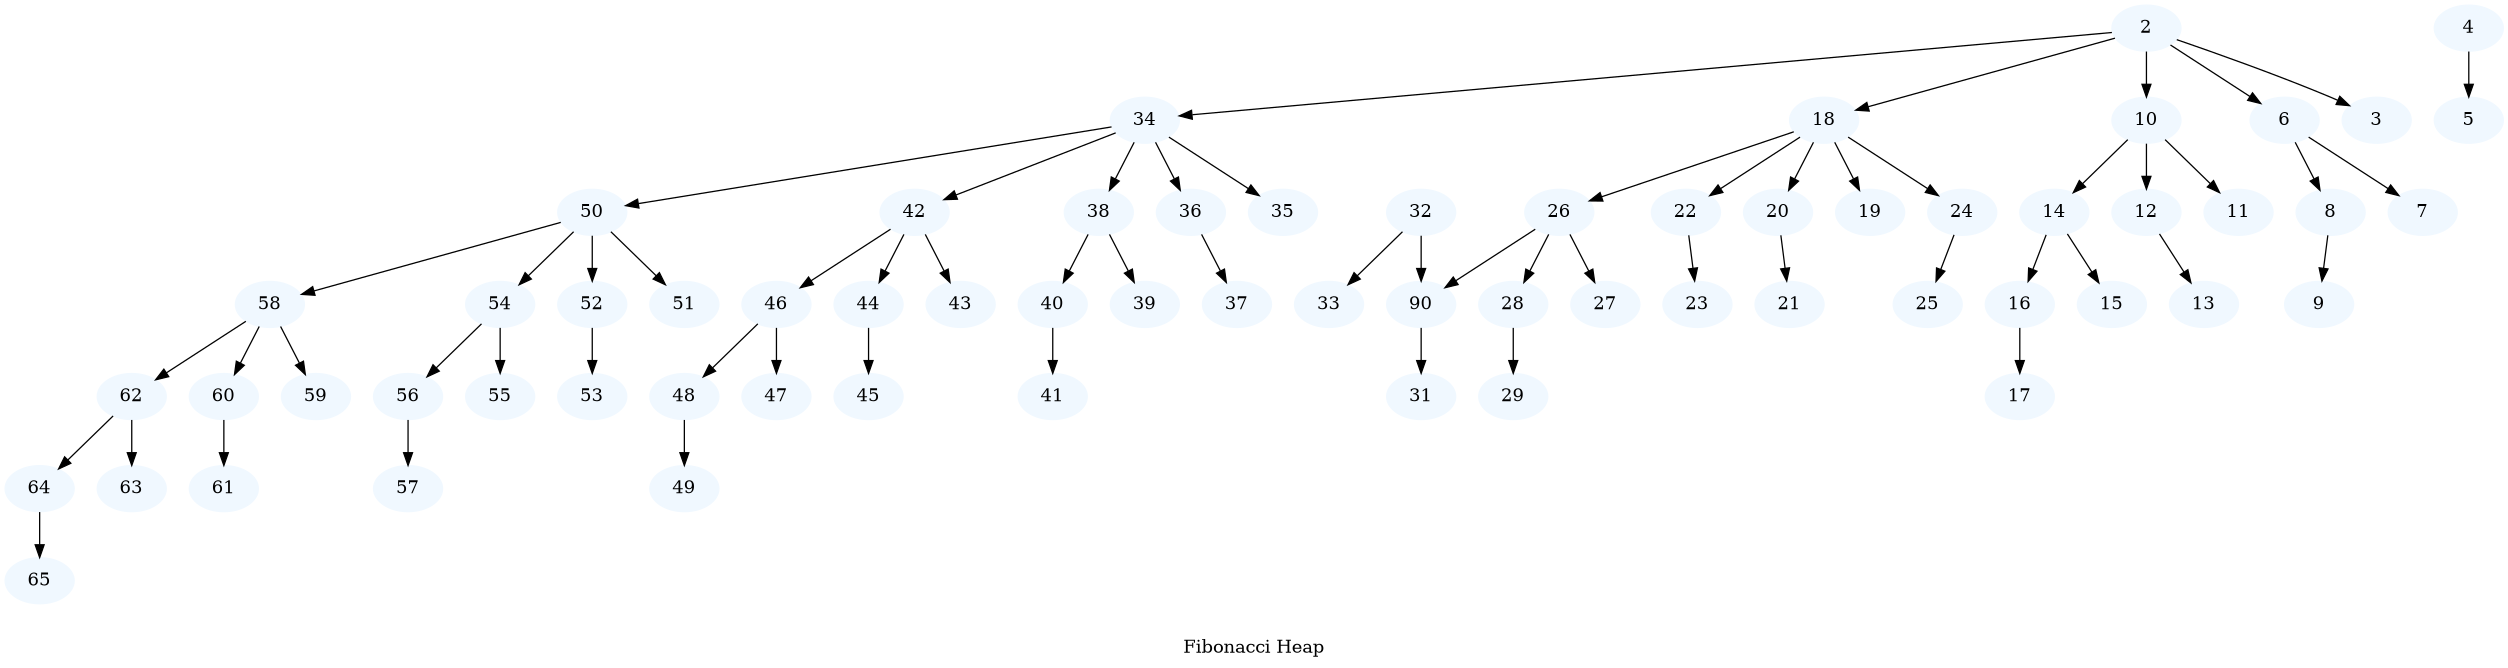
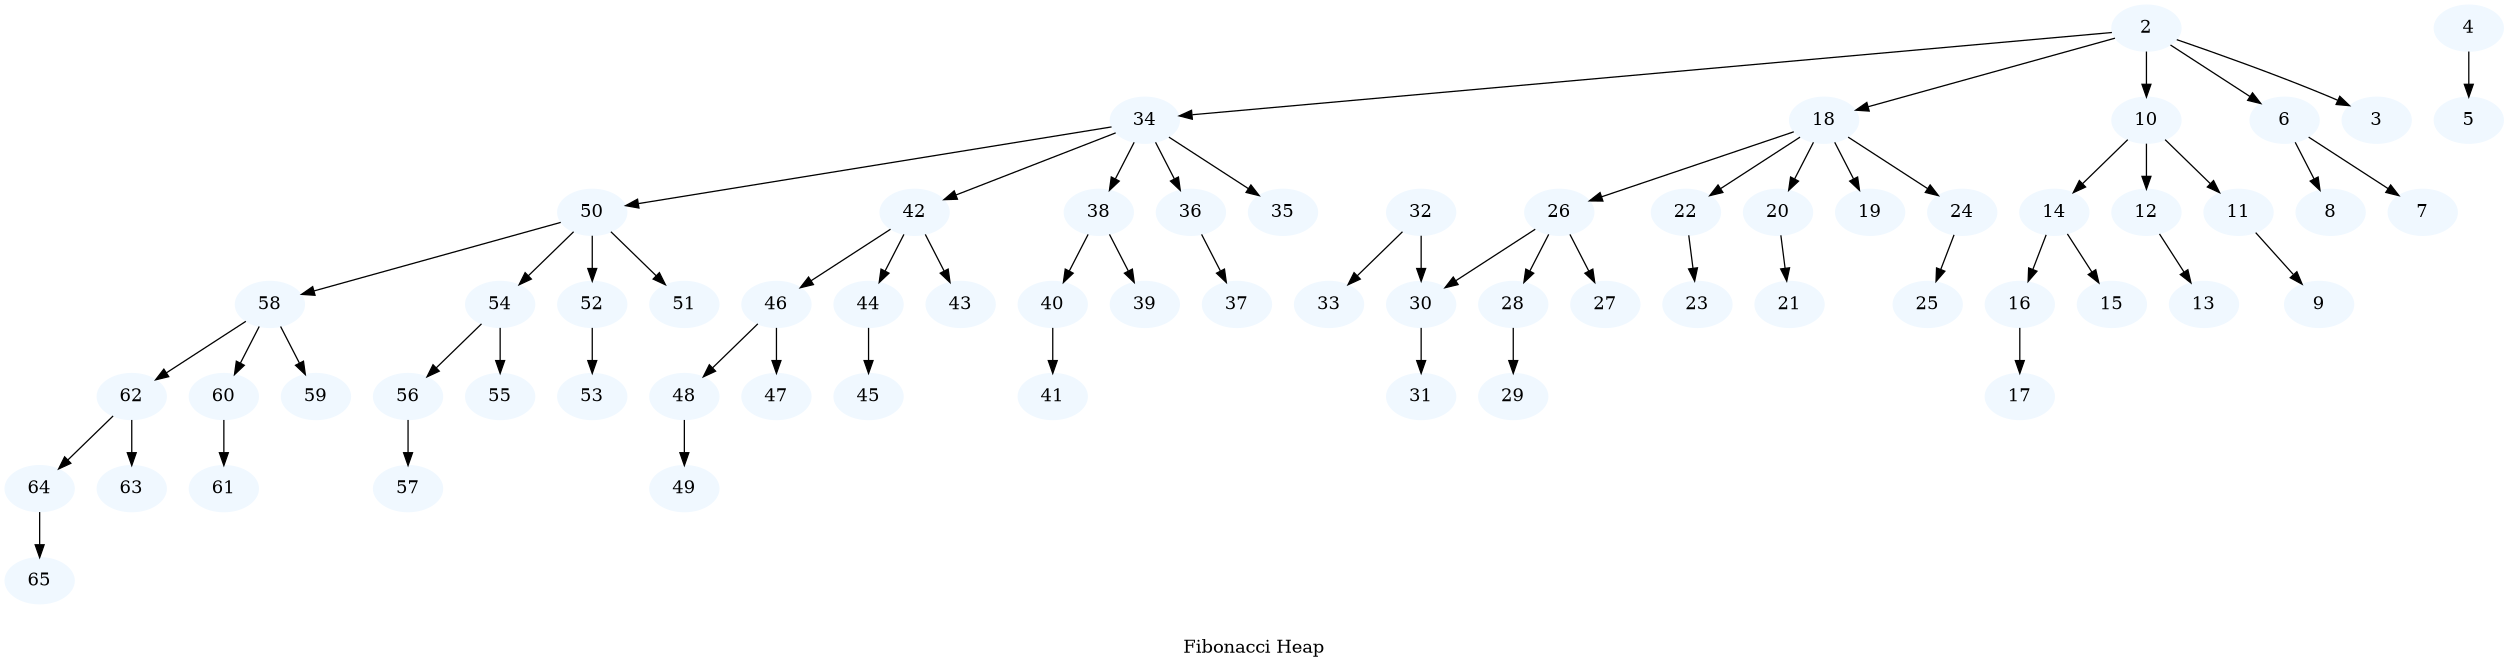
  digraph {
    label="Fibonacci Heap"
    node [color=aliceblue style=filled]
    n1 [label=2]
    34
    18
    10
    6
    4
    3
    50
    42
    38
    36
    35
    58
    54
    52
    51
    62
    60
    59
    64
    63
    65
    61
    56
    55
    57
    53
    46
    44
    43
    48
    47
    49
    45
    40
    39
    41
    37
    26
    22
    20
    19
-   30 [label=90]
+   30
    28
    27
    32
    31
    33
    29
    24
    23
    25
    21
    14
    12
    11
    16
    15
    17
    13
    8
    7
    9
    5
    subgraph sub_1 {
      label=2
      n1
      34
      18
      10
      6
      4
      3
      50
      42
      38
      36
      35
      58
      54
      52
      51
      62
      60
      59
      64
      63
      65
      61
      56
      55
      57
      53
      46
      44
      43
      48
      47
      49
      45
      40
      39
      41
      37
      26
      22
      20
      19
      30
      28
      27
      32
      31
      33
      29
      24
      23
      25
      21
      14
      12
      11
      16
      15
      17
      13
      8
      7
      9
      5
    }
    n1 -> 34
    n1 -> 18
    n1 -> 10
    n1 -> 6
    n1 -> 3
    34 -> 50
    34 -> 42
    34 -> 38
    34 -> 36
    34 -> 35
    18 -> 26
    18 -> 22
    18 -> 20
    18 -> 19
    18 -> 24
    10 -> 14
    10 -> 12
    10 -> 11
    6 -> 8
    6 -> 7
    4 -> 5
    50 -> 58
    50 -> 54
    50 -> 52
    50 -> 51
    42 -> 46
    42 -> 44
    42 -> 43
    38 -> 40
    38 -> 39
    36 -> 37
    58 -> 62
    58 -> 60
    58 -> 59
    54 -> 56
    54 -> 55
    52 -> 53
    62 -> 64
    62 -> 63
    60 -> 61
    64 -> 65
    56 -> 57
    46 -> 48
    46 -> 47
    44 -> 45
    48 -> 49
    40 -> 41
    26 -> 30
    26 -> 28
    26 -> 27
    22 -> 23
    20 -> 21
    30 -> 31
    28 -> 29
    32 -> 30
    32 -> 33
    24 -> 25
    14 -> 16
    14 -> 15
    12 -> 13
    16 -> 17
-   8 -> 9
+   11 -> 9
  }
